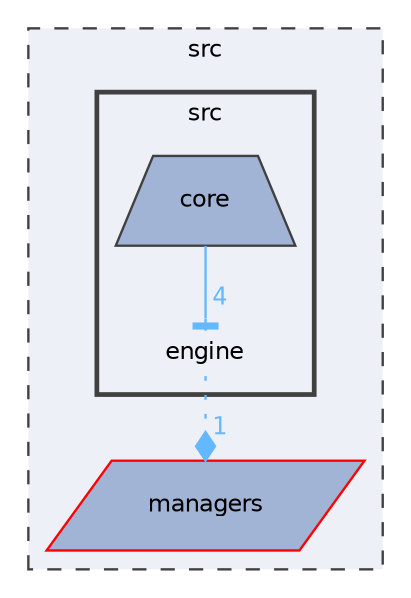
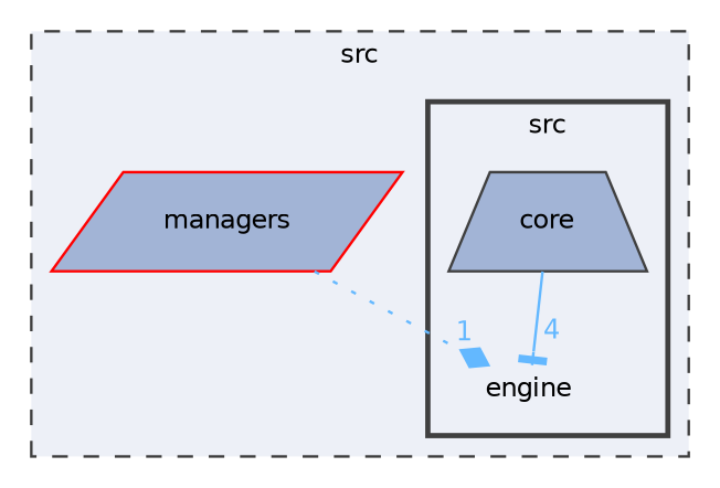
  digraph {
    compound=true
    node [fontname=Helvetica fontsize=10 fillcolor="#a2b4d6" style=filled]
    edge [color=steelblue1 fontcolor=steelblue1 fontname=Helvetica fontsize=10 labeldistance=1.5 labelfontname=Helvetica labelfontsize=10]
    n1 [height=0.2 label=engine shape=plaintext width=0.4 fillcolor="" style=""]
    n2 [color=grey25 height=0.2 label=core shape=trapezium width=0.4]
    n3 [color=red height=0.2 label=managers shape=parallelogram width=0.4]
    subgraph cluster_1 {
      bgcolor="#edf0f7"
      fontname=Helvetica
      fontsize=10
      label=src
      pencolor=grey25
      style="filled,dashed"
      n3
      subgraph cluster_2 {
        bgcolor="#edf0f7"
        fontname=Helvetica
        fontsize=10
        label=src
        pencolor=grey25
        style="filled,bold"
        n1
        n2
      }
    }
-   n1 -> n3 [arrowhead=diamond headlabel=1 style=dotted]
+   n3 -> n1 [arrowhead=diamond headlabel=1 style=dotted]
    n2 -> n1 [arrowhead=tee headlabel=4 style=solid]
  }
